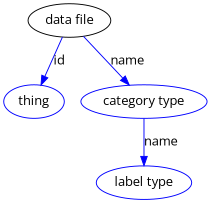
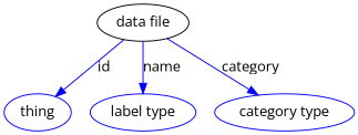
  digraph {
    fontname="Open Sans"
    node [fontname="Open Sans" color=blue]
    edge [color=blue fontname="Open Sans" style=solid]
    n1 [height=0.5 label="data file" width=1.0832 color=""]
    n2 [height=0.5 label=thing width=0.84854]
    n3 [height=0.5 label="label type" width=1.2638]
    n4 [height=0.5 label="category type" width=1.6249]
    n1 -> n2 [label=id]
-   n4 -> n3 [label=name]
-   n1 -> n4 [label=name]
+   n1 -> n3 [label=name]
+   n1 -> n4 [label=category]
  }
